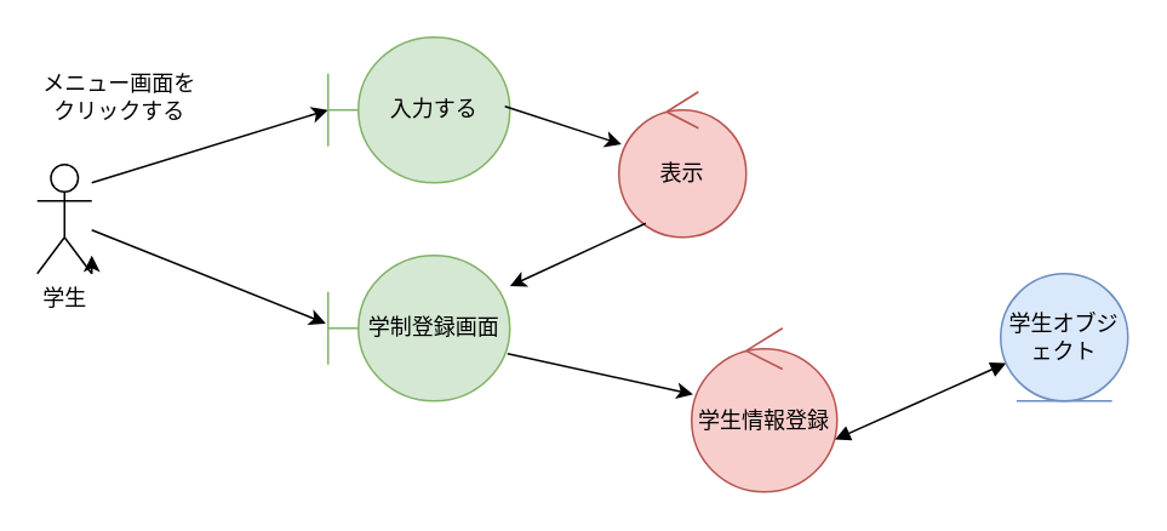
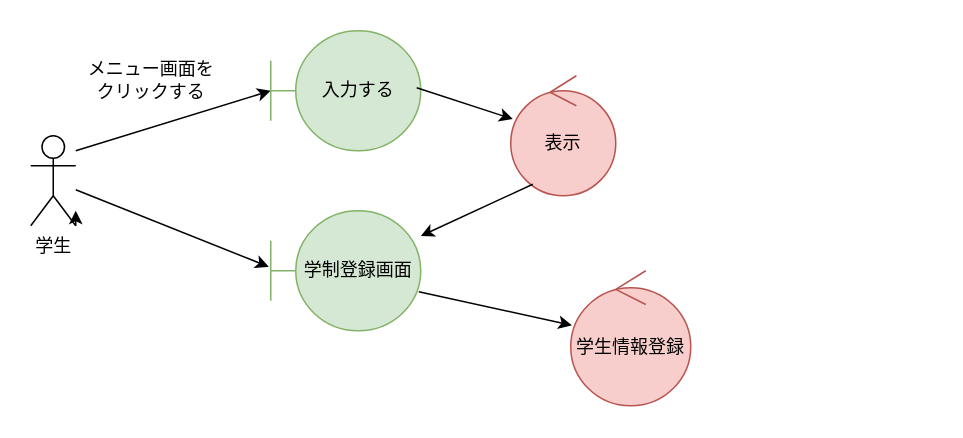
  <mxCell id="0" />
  <mxCell id="1" parent="0" />
  <mxCell id="2" value="" style="endArrow=classic;html=1;rounded=0;entryX=0;entryY=0.5;entryDx=0;entryDy=0;" parent="1" edge="1"><mxGeometry width="50" height="50" relative="1" as="geometry"><mxPoint x="50" y="100" as="sourcePoint" /><mxPoint x="180" y="60" as="targetPoint" /></mxGeometry></mxCell>
  <mxCell id="3" style="edgeStyle=orthogonalEdgeStyle;rounded=0;orthogonalLoop=1;jettySize=auto;html=1;exitX=1;exitY=1;exitDx=0;exitDy=0;exitPerimeter=0;" parent="1" source="4" edge="1"><mxGeometry relative="1" as="geometry"><mxPoint x="50" y="140" as="targetPoint" /></mxGeometry></mxCell>
  <mxCell id="4" value="学生" style="shape=umlActor;verticalLabelPosition=bottom;verticalAlign=top;html=1;" parent="1" vertex="1"><mxGeometry x="20" y="90" width="30" height="60" as="geometry" /></mxCell>
  <mxCell id="5" value="入力する" style="shape=umlBoundary;whiteSpace=wrap;html=1;fillColor=#d5e8d4;strokeColor=#82b366;" parent="1" vertex="1"><mxGeometry x="180" y="20" width="100" height="80" as="geometry" /></mxCell>
- <mxCell id="6" value="メニュー画面を&lt;div&gt;クリックする&lt;/div&gt;" style="text;html=1;align=center;verticalAlign=middle;resizable=0;points=[];autosize=1;strokeColor=none;fillColor=none;" parent="1" vertex="1"><mxGeometry x="10" y="33" width="110" height="40" as="geometry" /></mxCell>
+ <mxCell id="6" value="メニュー画面を&lt;div&gt;クリックする&lt;/div&gt;" style="text;html=1;align=center;verticalAlign=middle;resizable=0;points=[];autosize=1;strokeColor=none;fillColor=none;" parent="1" vertex="1"><mxGeometry x="45" y="33" width="110" height="40" as="geometry" /></mxCell>
  <mxCell id="7" value="" style="endArrow=classic;html=1;rounded=0;exitX=0.973;exitY=0.475;exitDx=0;exitDy=0;exitPerimeter=0;" parent="1" source="5" target="8" edge="1"><mxGeometry width="50" height="50" relative="1" as="geometry"><mxPoint x="280" y="310" as="sourcePoint" /><mxPoint x="390" y="70" as="targetPoint" /></mxGeometry></mxCell>
  <mxCell id="8" value="表示" style="ellipse;shape=umlControl;whiteSpace=wrap;html=1;fillColor=#f8cecc;strokeColor=#b85450;" parent="1" vertex="1"><mxGeometry x="340" y="50" width="70" height="80" as="geometry" /></mxCell>
  <mxCell id="9" value="" style="endArrow=classic;html=1;rounded=0;exitX=0.21;exitY=0.904;exitDx=0;exitDy=0;exitPerimeter=0;" parent="1" source="8" target="10" edge="1"><mxGeometry width="50" height="50" relative="1" as="geometry"><mxPoint x="280" y="310" as="sourcePoint" /><mxPoint x="270" y="180" as="targetPoint" /></mxGeometry></mxCell>
  <mxCell id="10" value="学制登録画面" style="shape=umlBoundary;whiteSpace=wrap;html=1;fillColor=#d5e8d4;strokeColor=#82b366;" parent="1" vertex="1"><mxGeometry x="180" y="140" width="100" height="80" as="geometry" /></mxCell>
  <mxCell id="11" value="" style="endArrow=classic;html=1;rounded=0;entryX=-0.013;entryY=0.467;entryDx=0;entryDy=0;entryPerimeter=0;" parent="1" source="4" target="10" edge="1"><mxGeometry width="50" height="50" relative="1" as="geometry"><mxPoint x="280" y="310" as="sourcePoint" /><mxPoint x="330" y="260" as="targetPoint" /></mxGeometry></mxCell>
  <mxCell id="12" value="学生情報登録" style="ellipse;shape=umlControl;whiteSpace=wrap;html=1;fillColor=#f8cecc;strokeColor=#b85450;" parent="1" vertex="1"><mxGeometry x="380" y="180" width="80" height="90" as="geometry" /></mxCell>
  <mxCell id="13" value="" style="endArrow=classic;html=1;rounded=0;exitX=0.987;exitY=0.675;exitDx=0;exitDy=0;exitPerimeter=0;" parent="1" source="10" target="12" edge="1"><mxGeometry width="50" height="50" relative="1" as="geometry"><mxPoint x="370" y="270" as="sourcePoint" /><mxPoint x="420" y="220" as="targetPoint" /></mxGeometry></mxCell>
- <mxCell id="14" value="" style="endArrow=block;startArrow=block;endFill=1;startFill=1;html=1;rounded=0;exitX=0.985;exitY=0.68;exitDx=0;exitDy=0;exitPerimeter=0;" parent="1" source="12" target="15" edge="1"><mxGeometry width="160" relative="1" as="geometry"><mxPoint x="440" y="300" as="sourcePoint" /><mxPoint x="600" y="300" as="targetPoint" /></mxGeometry></mxCell>
- <mxCell id="15" value="学生オブジェクト" style="ellipse;shape=umlEntity;whiteSpace=wrap;html=1;fillColor=#dae8fc;strokeColor=#6c8ebf;" parent="1" vertex="1"><mxGeometry x="550" y="150" width="70" height="70" as="geometry" /></mxCell>
